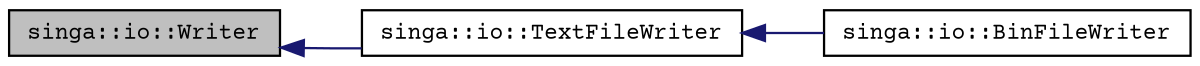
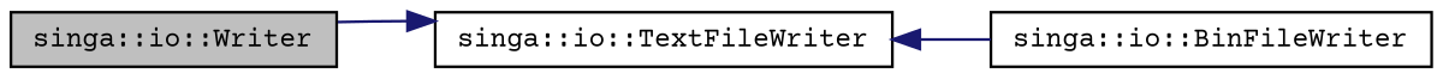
  digraph {
    fontname="Courier Prime"
    rankdir=LR
    node [color=black fillcolor=white fontname="Courier Prime" fontsize=10 shape=record style=filled]
    edge [color=midnightblue dir=back fontname="Courier Prime" fontsize=10 labelfontname=Helvetica labelfontsize=10 style=solid]
    n1 [fillcolor=grey75 fontcolor=black height=0.2 label="singa::io::Writer" width=0.4]
    n2 [height=0.2 label="singa::io::TextFileWriter" width=0.4]
    n3 [height=0.2 label="singa::io::BinFileWriter" width=0.4]
-   n1 -> n2
+   n2 -> n1
    n2 -> n3
  }
